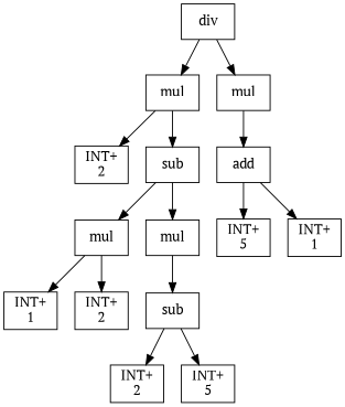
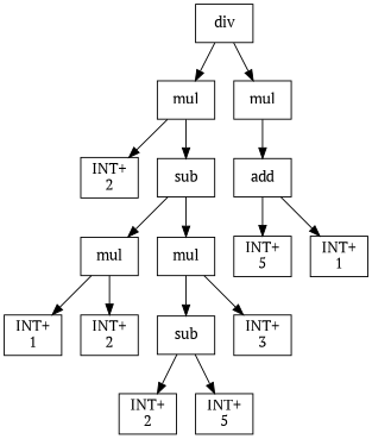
  digraph {
    fontname="PT Serif"
    node [fontname="PT Serif" shape=box]
    edge [fontname="PT Serif"]
    n1 [label=div]
    n2 [label=mul]
    n3 [label=mul]
    n4 [label="INT+\n2"]
    n5 [label=sub]
    n6 [label=add]
    n7 [label=mul]
    n8 [label=mul]
    n9 [label="INT+\n1"]
    n10 [label="INT+\n2"]
    n11 [label=sub]
+   n12 [label="INT+\n3"]
    n13 [label="INT+\n2"]
    n14 [label="INT+\n5"]
    n15 [label="INT+\n5"]
    n16 [label="INT+\n1"]
    n1 -> n2
    n1 -> n3
    n2 -> n4
    n2 -> n5
    n3 -> n6
    n5 -> n7
    n5 -> n8
    n6 -> n15
    n6 -> n16
    n7 -> n9
    n7 -> n10
    n8 -> n11
+   n8 -> n12
    n11 -> n13
    n11 -> n14
  }
